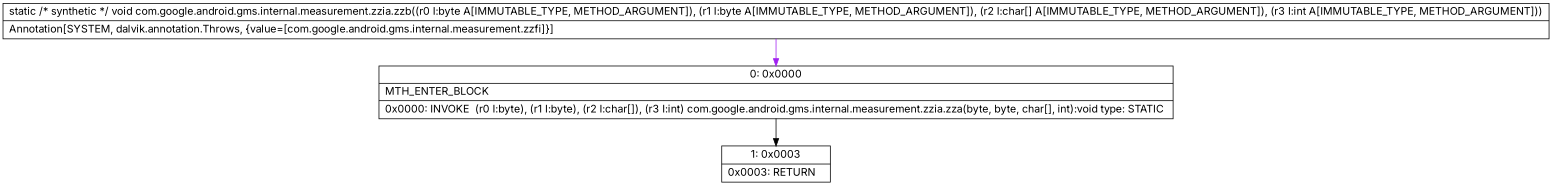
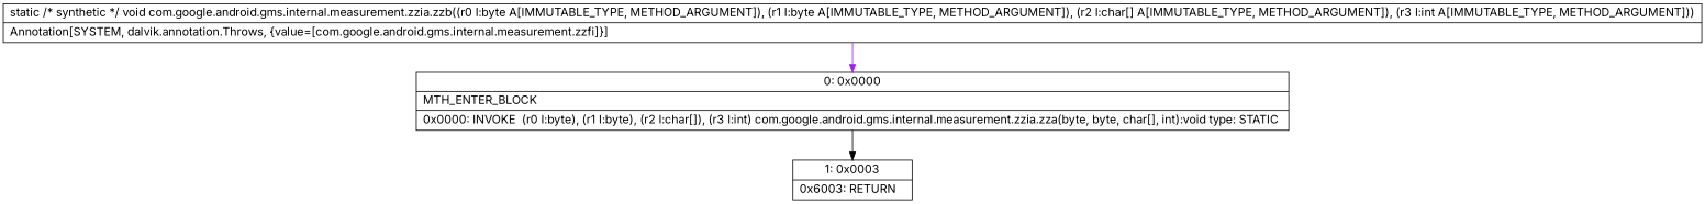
  digraph {
    fontname=Inter
    node [shape=record fontname=Inter]
    edge [fontname=Inter]
    n1 [label="{0\:\ 0x0000|MTH_ENTER_BLOCK\l|0x0000: INVOKE  (r0 I:byte), (r1 I:byte), (r2 I:char[]), (r3 I:int) com.google.android.gms.internal.measurement.zzia.zza(byte, byte, char[], int):void type: STATIC \l}"]
-   n2 [label="{1\:\ 0x0003|0x0003: RETURN   \l}"]
+   n2 [label="{1\:\ 0x0003|0x6003: RETURN   \l}"]
    n3 [label="{static \/* synthetic *\/ void com.google.android.gms.internal.measurement.zzia.zzb((r0 I:byte A[IMMUTABLE_TYPE, METHOD_ARGUMENT]), (r1 I:byte A[IMMUTABLE_TYPE, METHOD_ARGUMENT]), (r2 I:char[] A[IMMUTABLE_TYPE, METHOD_ARGUMENT]), (r3 I:int A[IMMUTABLE_TYPE, METHOD_ARGUMENT]))  | Annotation[SYSTEM, dalvik.annotation.Throws, \{value=[com.google.android.gms.internal.measurement.zzfi]\}]\l}"]
    n1 -> n2 [color=black]
    n3 -> n1 [color=purple]
  }
